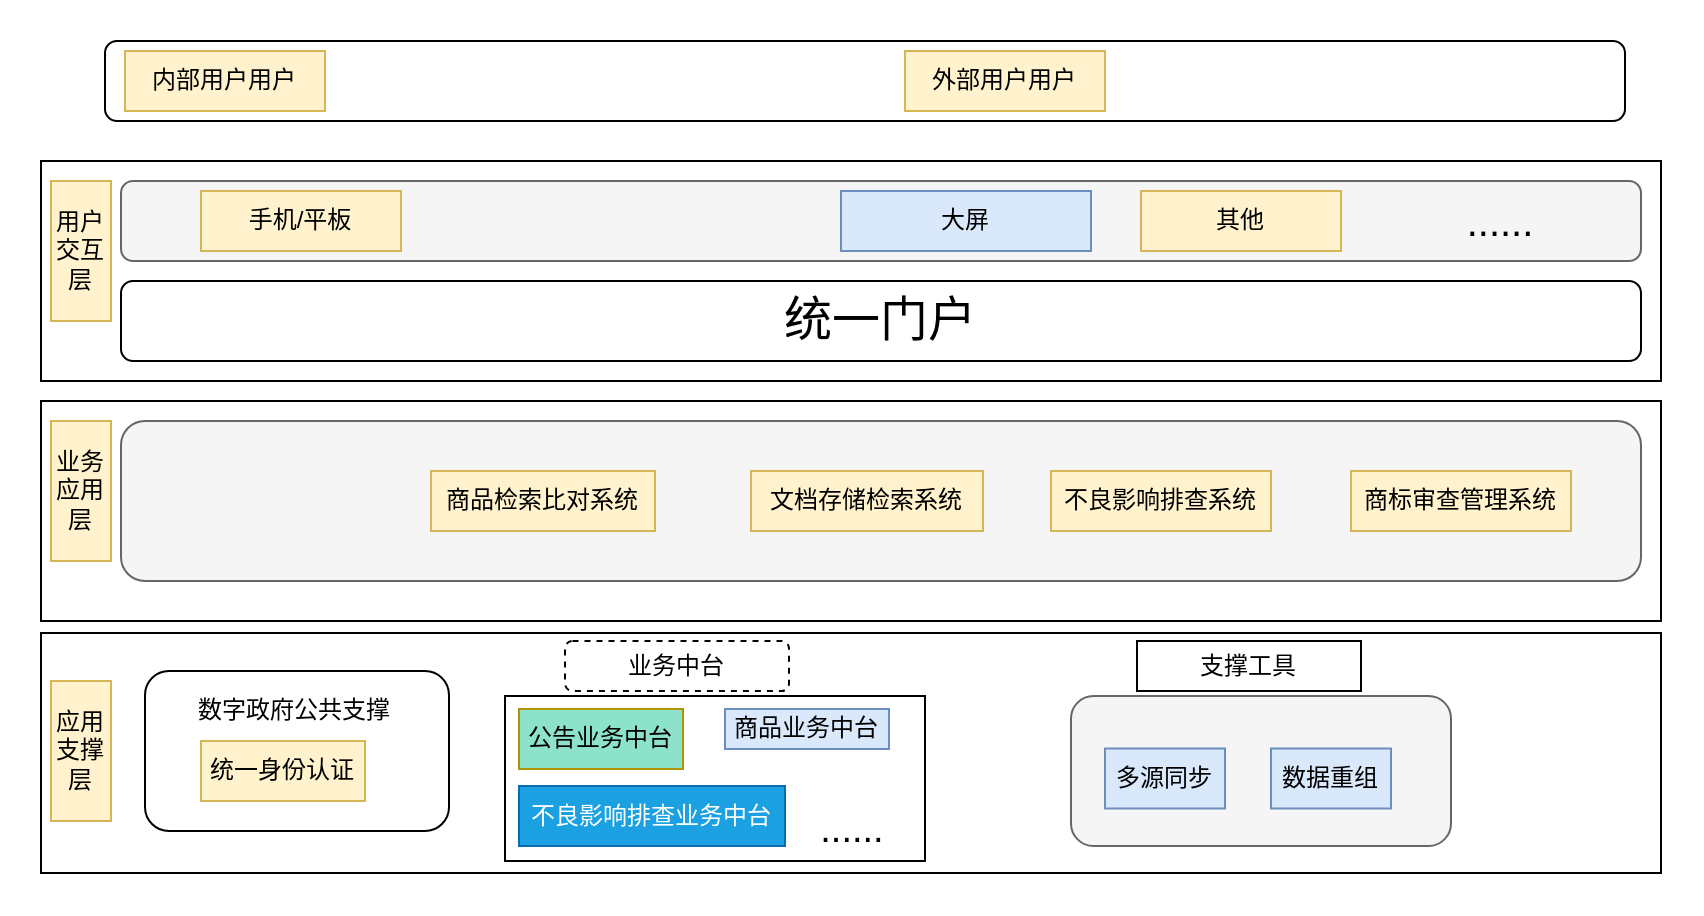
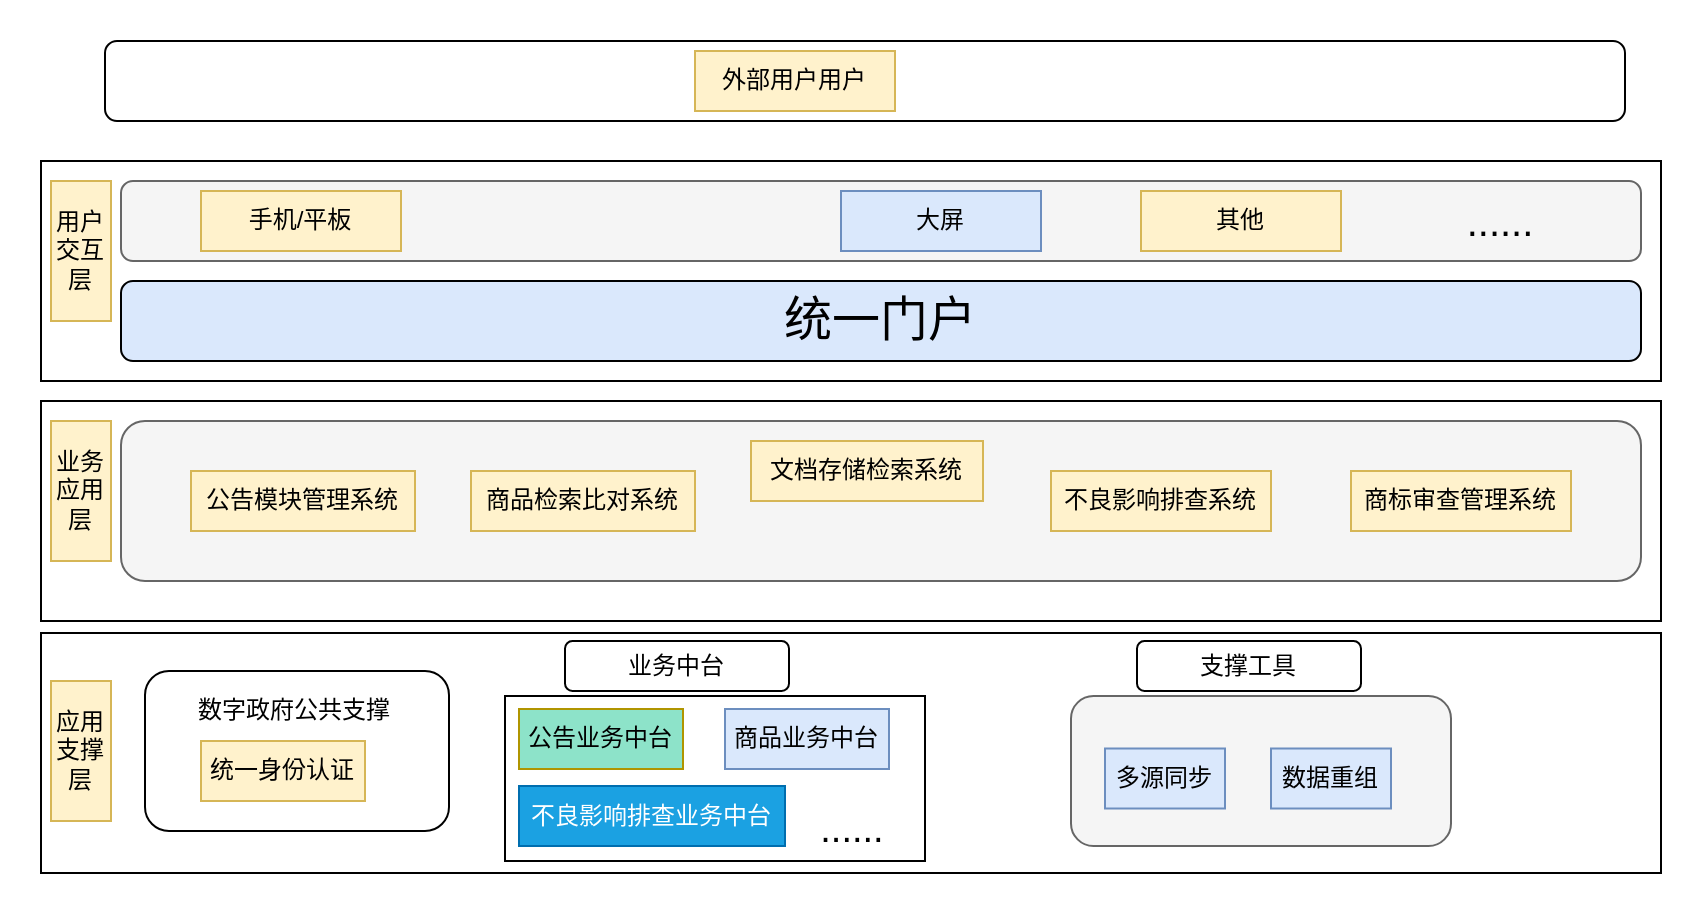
  <mxCell id="0" />
  <mxCell id="1" parent="0" />
  <mxCell id="2" value="" style="rounded=0;whiteSpace=wrap;html=1;" vertex="1" parent="1"><mxGeometry x="20" y="80" width="810" height="110" as="geometry" /></mxCell>
  <mxCell id="3" value="" style="rounded=1;whiteSpace=wrap;html=1;" vertex="1" parent="1"><mxGeometry x="52" y="20" width="760" height="40" as="geometry" /></mxCell>
- <mxCell id="4" value="内部用户用户" style="text;html=1;strokeColor=#d6b656;fillColor=#fff2cc;align=center;verticalAlign=middle;whiteSpace=wrap;rounded=0;" vertex="1" parent="1"><mxGeometry x="62" y="25" width="100" height="30" as="geometry" /></mxCell>
- <mxCell id="5" value="外部用户用户" style="text;html=1;strokeColor=#d6b656;fillColor=#fff2cc;align=center;verticalAlign=middle;whiteSpace=wrap;rounded=0;" vertex="1" parent="1"><mxGeometry x="452" y="25" width="100" height="30" as="geometry" /></mxCell>
+ <mxCell id="5" value="外部用户用户" style="text;html=1;strokeColor=#d6b656;fillColor=#fff2cc;align=center;verticalAlign=middle;whiteSpace=wrap;rounded=0;" vertex="1" parent="1"><mxGeometry x="347" y="25" width="100" height="30" as="geometry" /></mxCell>
  <mxCell id="6" value="" style="rounded=1;whiteSpace=wrap;html=1;fillColor=#f5f5f5;strokeColor=#666666;fontColor=#333333;" vertex="1" parent="1"><mxGeometry x="60" y="90" width="760" height="40" as="geometry" /></mxCell>
  <mxCell id="7" value="手机/平板" style="text;html=1;strokeColor=#d6b656;fillColor=#fff2cc;align=center;verticalAlign=middle;whiteSpace=wrap;rounded=0;" vertex="1" parent="1"><mxGeometry x="100" y="95" width="100" height="30" as="geometry" /></mxCell>
  <mxCell id="8" value="其他" style="text;html=1;strokeColor=#d6b656;fillColor=#fff2cc;align=center;verticalAlign=middle;whiteSpace=wrap;rounded=0;" vertex="1" parent="1"><mxGeometry x="570" y="95" width="100" height="30" as="geometry" /></mxCell>
  <mxCell id="9" value="用户交互层" style="text;html=1;strokeColor=#d6b656;fillColor=#fff2cc;align=center;verticalAlign=middle;whiteSpace=wrap;rounded=0;" vertex="1" parent="1"><mxGeometry x="25" y="90" width="30" height="70" as="geometry" /></mxCell>
- <mxCell id="10" value="大屏" style="text;html=1;strokeColor=#6c8ebf;fillColor=#dae8fc;align=center;verticalAlign=middle;whiteSpace=wrap;rounded=0;" vertex="1" parent="1"><mxGeometry x="420" y="95" width="125" height="30" as="geometry" /></mxCell>
+ <mxCell id="10" value="大屏" style="text;html=1;strokeColor=#6c8ebf;fillColor=#dae8fc;align=center;verticalAlign=middle;whiteSpace=wrap;rounded=0;" vertex="1" parent="1"><mxGeometry x="420" y="95" width="100" height="30" as="geometry" /></mxCell>
  <mxCell id="11" value="&lt;font style=&quot;font-size: 20px;&quot;&gt;......&lt;/font&gt;" style="text;html=1;strokeColor=none;fillColor=none;align=center;verticalAlign=middle;whiteSpace=wrap;rounded=0;" vertex="1" parent="1"><mxGeometry x="720" y="95" width="60" height="30" as="geometry" /></mxCell>
- <mxCell id="12" value="&lt;font style=&quot;font-size: 24px;&quot;&gt;统一门户&lt;/font&gt;" style="rounded=1;whiteSpace=wrap;html=1;" vertex="1" parent="1"><mxGeometry x="60" y="140" width="760" height="40" as="geometry" /></mxCell>
+ <mxCell id="12" value="&lt;font style=&quot;font-size: 24px;&quot;&gt;统一门户&lt;/font&gt;" style="rounded=1;whiteSpace=wrap;html=1;fillColor=#dae8fc;" vertex="1" parent="1"><mxGeometry x="60" y="140" width="760" height="40" as="geometry" /></mxCell>
  <mxCell id="13" value="" style="rounded=0;whiteSpace=wrap;html=1;" vertex="1" parent="1"><mxGeometry x="20" y="200" width="810" height="110" as="geometry" /></mxCell>
  <mxCell id="14" value="" style="rounded=1;whiteSpace=wrap;html=1;fillColor=#f5f5f5;strokeColor=#666666;fontColor=#333333;" vertex="1" parent="1"><mxGeometry x="60" y="210" width="760" height="80" as="geometry" /></mxCell>
+ <mxCell id="15" value="公告模块管理系统" style="text;html=1;strokeColor=#d6b656;fillColor=#fff2cc;align=center;verticalAlign=middle;whiteSpace=wrap;rounded=0;" vertex="1" parent="1"><mxGeometry x="95" y="235" width="112" height="30" as="geometry" /></mxCell>
  <mxCell id="16" value="不良影响排查系统" style="text;html=1;strokeColor=#d6b656;fillColor=#fff2cc;align=center;verticalAlign=middle;whiteSpace=wrap;rounded=0;" vertex="1" parent="1"><mxGeometry x="525" y="235" width="110" height="30" as="geometry" /></mxCell>
  <mxCell id="17" value="业务应用层" style="text;html=1;strokeColor=#d6b656;fillColor=#fff2cc;align=center;verticalAlign=middle;whiteSpace=wrap;rounded=0;" vertex="1" parent="1"><mxGeometry x="25" y="210" width="30" height="70" as="geometry" /></mxCell>
- <mxCell id="18" value="文档存储检索系统" style="text;html=1;strokeColor=#d6b656;fillColor=#fff2cc;align=center;verticalAlign=middle;whiteSpace=wrap;rounded=0;" vertex="1" parent="1"><mxGeometry x="375" y="235" width="116" height="30" as="geometry" /></mxCell>
- <mxCell id="19" value="商品检索比对系统" style="text;html=1;strokeColor=#d6b656;fillColor=#fff2cc;align=center;verticalAlign=middle;whiteSpace=wrap;rounded=0;" vertex="1" parent="1"><mxGeometry x="215" y="235" width="112" height="30" as="geometry" /></mxCell>
+ <mxCell id="18" value="文档存储检索系统" style="text;html=1;strokeColor=#d6b656;fillColor=#fff2cc;align=center;verticalAlign=middle;whiteSpace=wrap;rounded=0;" vertex="1" parent="1"><mxGeometry x="375" y="220" width="116" height="30" as="geometry" /></mxCell>
+ <mxCell id="19" value="商品检索比对系统" style="text;html=1;strokeColor=#d6b656;fillColor=#fff2cc;align=center;verticalAlign=middle;whiteSpace=wrap;rounded=0;" vertex="1" parent="1"><mxGeometry x="235" y="235" width="112" height="30" as="geometry" /></mxCell>
  <mxCell id="20" value="商标审查管理系统" style="text;html=1;strokeColor=#d6b656;fillColor=#fff2cc;align=center;verticalAlign=middle;whiteSpace=wrap;rounded=0;" vertex="1" parent="1"><mxGeometry x="675" y="235" width="110" height="30" as="geometry" /></mxCell>
  <mxCell id="21" value="" style="rounded=0;whiteSpace=wrap;html=1;" vertex="1" parent="1"><mxGeometry x="20" y="316" width="810" height="120" as="geometry" /></mxCell>
  <mxCell id="22" value="应用支撑层" style="text;html=1;strokeColor=#d6b656;fillColor=#fff2cc;align=center;verticalAlign=middle;whiteSpace=wrap;rounded=0;" vertex="1" parent="1"><mxGeometry x="25" y="340" width="30" height="70" as="geometry" /></mxCell>
  <mxCell id="23" value="" style="rounded=1;whiteSpace=wrap;html=1;" vertex="1" parent="1"><mxGeometry x="72" y="335" width="152" height="80" as="geometry" /></mxCell>
  <mxCell id="24" value="数字政府公共支撑" style="text;html=1;strokeColor=none;fillColor=none;align=center;verticalAlign=middle;whiteSpace=wrap;rounded=0;" vertex="1" parent="1"><mxGeometry x="95" y="340" width="104" height="30" as="geometry" /></mxCell>
  <mxCell id="25" value="统一身份认证" style="text;html=1;strokeColor=#d6b656;fillColor=#fff2cc;align=center;verticalAlign=middle;whiteSpace=wrap;rounded=0;" vertex="1" parent="1"><mxGeometry x="100" y="370" width="82" height="30" as="geometry" /></mxCell>
- <mxCell id="26" value="业务中台" style="rounded=1;whiteSpace=wrap;html=1;dashed=1;" vertex="1" parent="1"><mxGeometry x="282" y="320" width="112" height="25" as="geometry" /></mxCell>
+ <mxCell id="26" value="业务中台" style="rounded=1;whiteSpace=wrap;html=1;" vertex="1" parent="1"><mxGeometry x="282" y="320" width="112" height="25" as="geometry" /></mxCell>
  <mxCell id="27" value="" style="rounded=0;whiteSpace=wrap;html=1;" vertex="1" parent="1"><mxGeometry x="252" y="347.5" width="210" height="82.5" as="geometry" /></mxCell>
  <mxCell id="28" value="公告业务中台" style="text;html=1;strokeColor=#B09500;fillColor=#8DE3C9;align=center;verticalAlign=middle;whiteSpace=wrap;rounded=0;fontColor=#000000;" vertex="1" parent="1"><mxGeometry x="259" y="354" width="82" height="30" as="geometry" /></mxCell>
- <mxCell id="29" value="商品业务中台" style="text;html=1;strokeColor=#6c8ebf;fillColor=#dae8fc;align=center;verticalAlign=middle;whiteSpace=wrap;rounded=0;" vertex="1" parent="1"><mxGeometry x="362" y="354" width="82" height="20" as="geometry" /></mxCell>
+ <mxCell id="29" value="商品业务中台" style="text;html=1;strokeColor=#6c8ebf;fillColor=#dae8fc;align=center;verticalAlign=middle;whiteSpace=wrap;rounded=0;" vertex="1" parent="1"><mxGeometry x="362" y="354" width="82" height="30" as="geometry" /></mxCell>
  <mxCell id="30" value="不良影响排查业务中台" style="text;html=1;strokeColor=#006EAF;fillColor=#1ba1e2;align=center;verticalAlign=middle;whiteSpace=wrap;rounded=0;fontColor=#ffffff;" vertex="1" parent="1"><mxGeometry x="259" y="392.5" width="133" height="30" as="geometry" /></mxCell>
  <mxCell id="31" value="&lt;font style=&quot;font-size: 19px;&quot;&gt;......&lt;/font&gt;" style="text;html=1;strokeColor=none;fillColor=none;align=center;verticalAlign=middle;whiteSpace=wrap;rounded=0;" vertex="1" parent="1"><mxGeometry x="396" y="400" width="60" height="30" as="geometry" /></mxCell>
  <mxCell id="32" value="" style="rounded=1;whiteSpace=wrap;html=1;fillColor=#f5f5f5;fontColor=#333333;strokeColor=#666666;" vertex="1" parent="1"><mxGeometry x="535" y="347.5" width="190" height="75" as="geometry" /></mxCell>
  <mxCell id="33" value="多源同步" style="text;html=1;align=center;verticalAlign=middle;whiteSpace=wrap;rounded=0;fillColor=#dae8fc;strokeColor=#6c8ebf;" vertex="1" parent="1"><mxGeometry x="552" y="373.75" width="60" height="30" as="geometry" /></mxCell>
  <mxCell id="34" value="数据重组" style="text;html=1;align=center;verticalAlign=middle;whiteSpace=wrap;rounded=0;fillColor=#dae8fc;strokeColor=#6c8ebf;" vertex="1" parent="1"><mxGeometry x="635" y="373.75" width="60" height="30" as="geometry" /></mxCell>
- <mxCell id="35" value="支撑工具" style="whiteSpace=wrap;html=1;rounded=0;" vertex="1" parent="1"><mxGeometry x="568" y="320" width="112" height="25" as="geometry" /></mxCell>
+ <mxCell id="35" value="支撑工具" style="rounded=1;whiteSpace=wrap;html=1;" vertex="1" parent="1"><mxGeometry x="568" y="320" width="112" height="25" as="geometry" /></mxCell>
